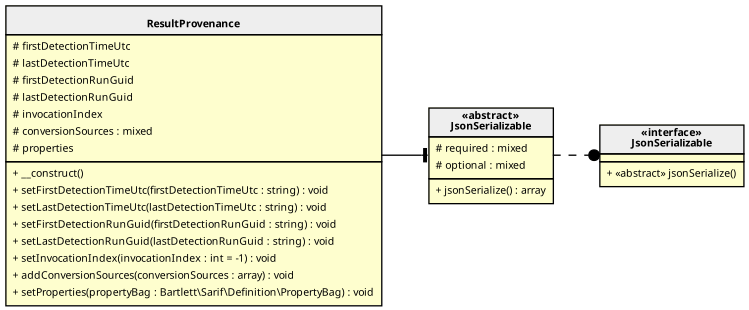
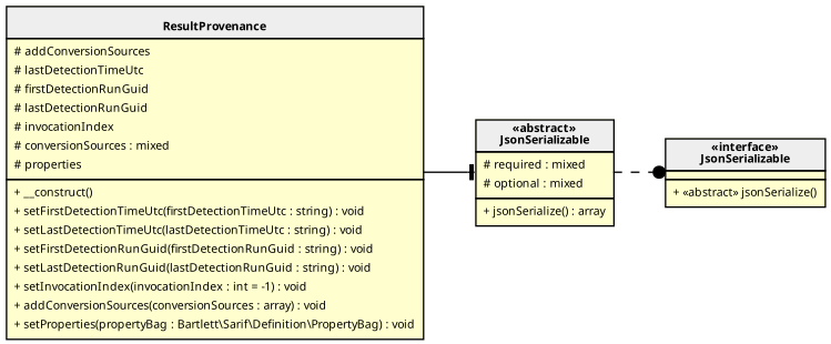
  digraph {
    rankdir=LR
    node [fillcolor="#FEFECE" fontname=Verdana fontsize=8 margin=0 shape=none style=filled]
    edge [fontname=Verdana fontsize=8]
    n1 [label=< <table cellspacing="0" border="0" cellborder="1">     <tr><td bgcolor="#eeeeee"><b>«abstract»<br/>JsonSerializable</b></td></tr>     <tr><td><table border="0" cellspacing="0" cellpadding="2">     <tr><td align="left"># required : mixed</td></tr>     <tr><td align="left"># optional : mixed</td></tr> </table></td></tr>     <tr><td><table border="0" cellspacing="0" cellpadding="2">     <tr><td align="left">+ jsonSerialize() : array</td></tr> </table></td></tr> </table>>]
-   n2 [label=< <table cellspacing="0" border="0" cellborder="1">     <tr><td bgcolor="#eeeeee"><b><br/>ResultProvenance</b></td></tr>     <tr><td><table border="0" cellspacing="0" cellpadding="2">     <tr><td align="left"># firstDetectionTimeUtc</td></tr>     <tr><td align="left"># lastDetectionTimeUtc</td></tr>     <tr><td align="left"># firstDetectionRunGuid</td></tr>     <tr><td align="left"># lastDetectionRunGuid</td></tr>     <tr><td align="left"># invocationIndex</td></tr>     <tr><td align="left"># conversionSources : mixed</td></tr>     <tr><td align="left"># properties</td></tr> </table></td></tr>     <tr><td><table border="0" cellspacing="0" cellpadding="2">     <tr><td align="left">+ __construct()</td></tr>     <tr><td align="left">+ setFirstDetectionTimeUtc(firstDetectionTimeUtc : string) : void</td></tr>     <tr><td align="left">+ setLastDetectionTimeUtc(lastDetectionTimeUtc : string) : void</td></tr>     <tr><td align="left">+ setFirstDetectionRunGuid(firstDetectionRunGuid : string) : void</td></tr>     <tr><td align="left">+ setLastDetectionRunGuid(lastDetectionRunGuid : string) : void</td></tr>     <tr><td align="left">+ setInvocationIndex(invocationIndex : int = -1) : void</td></tr>     <tr><td align="left">+ addConversionSources(conversionSources : array) : void</td></tr>     <tr><td align="left">+ setProperties(propertyBag : Bartlett\\Sarif\\Definition\\PropertyBag) : void</td></tr> </table></td></tr> </table>>]
+   n2 [label=< <table cellspacing="0" border="0" cellborder="1">     <tr><td bgcolor="#eeeeee"><b><br/>ResultProvenance</b></td></tr>     <tr><td><table border="0" cellspacing="0" cellpadding="2">     <tr><td align="left"># addConversionSources</td></tr>     <tr><td align="left"># lastDetectionTimeUtc</td></tr>     <tr><td align="left"># firstDetectionRunGuid</td></tr>     <tr><td align="left"># lastDetectionRunGuid</td></tr>     <tr><td align="left"># invocationIndex</td></tr>     <tr><td align="left"># conversionSources : mixed</td></tr>     <tr><td align="left"># properties</td></tr> </table></td></tr>     <tr><td><table border="0" cellspacing="0" cellpadding="2">     <tr><td align="left">+ __construct()</td></tr>     <tr><td align="left">+ setFirstDetectionTimeUtc(firstDetectionTimeUtc : string) : void</td></tr>     <tr><td align="left">+ setLastDetectionTimeUtc(lastDetectionTimeUtc : string) : void</td></tr>     <tr><td align="left">+ setFirstDetectionRunGuid(firstDetectionRunGuid : string) : void</td></tr>     <tr><td align="left">+ setLastDetectionRunGuid(lastDetectionRunGuid : string) : void</td></tr>     <tr><td align="left">+ setInvocationIndex(invocationIndex : int = -1) : void</td></tr>     <tr><td align="left">+ addConversionSources(conversionSources : array) : void</td></tr>     <tr><td align="left">+ setProperties(propertyBag : Bartlett\\Sarif\\Definition\\PropertyBag) : void</td></tr> </table></td></tr> </table>>]
    n3 [label=< <table cellspacing="0" border="0" cellborder="1">     <tr><td bgcolor="#eeeeee"><b>«interface»<br/>JsonSerializable</b></td></tr>     <tr><td></td></tr>     <tr><td><table border="0" cellspacing="0" cellpadding="2">     <tr><td align="left">+ «abstract» jsonSerialize()</td></tr> </table></td></tr> </table>>]
    subgraph sub_1 {
      bgcolor=Bisque
      label="Bartlett\\Sarif\\Internal"
      n1
    }
    subgraph sub_2 {
      bgcolor=BurlyWood
      label="Bartlett\\Sarif\\Definition"
      n2
    }
    subgraph sub_3 {
      label=0
      n3
    }
    n1 -> n3 [arrowhead=dot style=dashed]
    n2 -> n1 [arrowhead=tee style=filled]
  }
